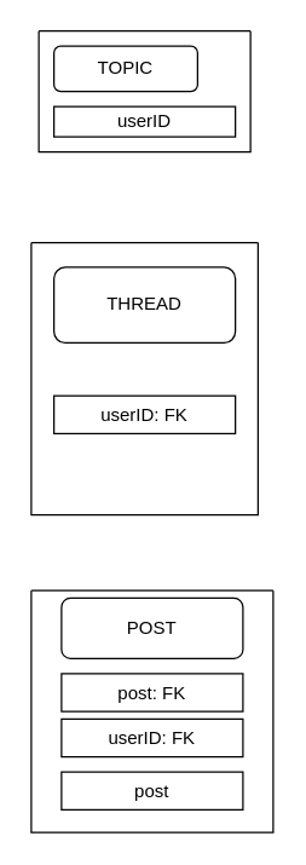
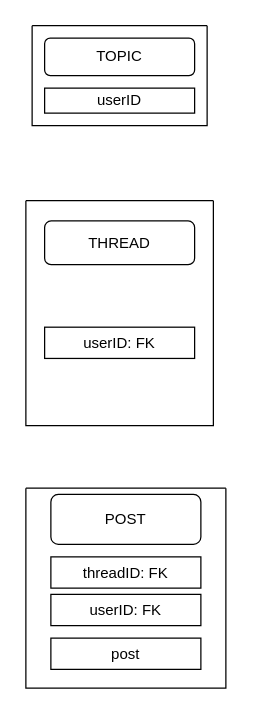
  <mxCell id="0" />
  <mxCell id="1" parent="0" />
  <mxCell id="2" value="" style="swimlane;startSize=0;" vertex="1" parent="1"><mxGeometry x="25" y="20" width="140" height="80" as="geometry" /></mxCell>
- <mxCell id="3" value="TOPIC" style="rounded=1;whiteSpace=wrap;html=1;" vertex="1" parent="2"><mxGeometry x="10" y="10" width="95" height="30" as="geometry" /></mxCell>
+ <mxCell id="3" value="TOPIC" style="rounded=1;whiteSpace=wrap;html=1;" vertex="1" parent="2"><mxGeometry x="10" y="10" width="120" height="30" as="geometry" /></mxCell>
  <mxCell id="4" value="userID" style="rounded=0;whiteSpace=wrap;html=1;" vertex="1" parent="2"><mxGeometry x="10" y="50" width="120" height="20" as="geometry" /></mxCell>
  <mxCell id="5" value="" style="swimlane;startSize=0;" vertex="1" parent="1"><mxGeometry x="20" y="160" width="150" height="180" as="geometry" /></mxCell>
- <mxCell id="6" value="THREAD" style="rounded=1;whiteSpace=wrap;html=1;" vertex="1" parent="5"><mxGeometry x="15" y="16.25" width="120" height="50" as="geometry" /></mxCell>
+ <mxCell id="6" value="THREAD" style="rounded=1;whiteSpace=wrap;html=1;" vertex="1" parent="5"><mxGeometry x="15" y="16.25" width="120" height="35" as="geometry" /></mxCell>
  <mxCell id="7" value="userID: FK" style="rounded=0;whiteSpace=wrap;html=1;" vertex="1" parent="5"><mxGeometry x="15" y="101.25" width="120" height="25" as="geometry" /></mxCell>
  <mxCell id="8" value="" style="swimlane;startSize=0;rounded=0;html=1;" vertex="1" parent="1"><mxGeometry x="20" y="390" width="160" height="160" as="geometry" /></mxCell>
  <mxCell id="9" value="POST" style="rounded=1;whiteSpace=wrap;html=1;" vertex="1" parent="8"><mxGeometry x="20" y="5" width="120" height="40" as="geometry" /></mxCell>
- <mxCell id="10" value="post: FK" style="rounded=0;whiteSpace=wrap;html=1;" vertex="1" parent="8"><mxGeometry x="20" y="55" width="120" height="25" as="geometry" /></mxCell>
+ <mxCell id="10" value="threadID: FK" style="rounded=0;whiteSpace=wrap;html=1;" vertex="1" parent="8"><mxGeometry x="20" y="55" width="120" height="25" as="geometry" /></mxCell>
  <mxCell id="11" value="userID: FK" style="rounded=0;whiteSpace=wrap;html=1;" vertex="1" parent="8"><mxGeometry x="20" y="85" width="120" height="25" as="geometry" /></mxCell>
  <mxCell id="12" value="post" style="rounded=0;whiteSpace=wrap;html=1;" vertex="1" parent="8"><mxGeometry x="20" y="120" width="120" height="25" as="geometry" /></mxCell>
